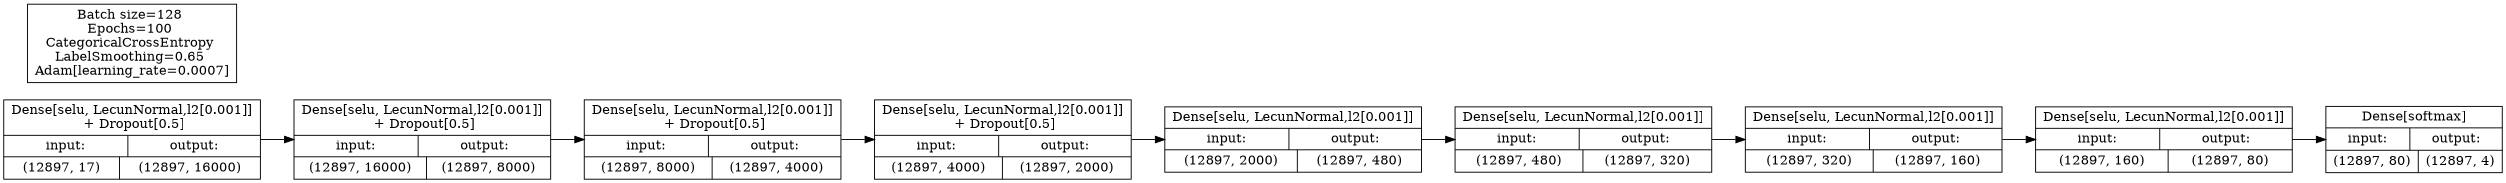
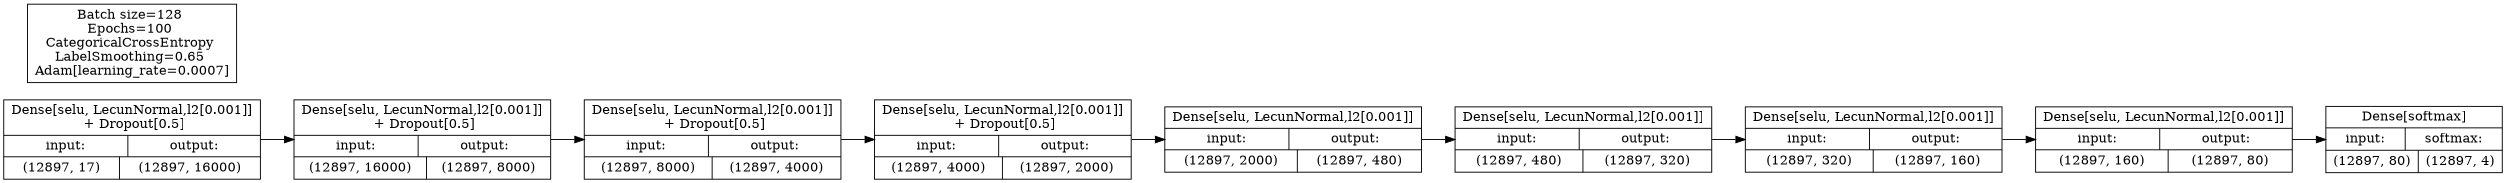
  digraph {
    rankdir=LR
    node [shape=record]
    n1 [label="Dense[selu, LecunNormal,l2[0.001]]\n + Dropout[0.5]|{input:|output:}|{{(12897, 17)}|{(12897, 16000)}}"]
    n2 [label="Dense[selu, LecunNormal,l2[0.001]]\n + Dropout[0.5]|{input:|output:}|{{(12897, 16000)}|{(12897, 8000)}}"]
    n3 [label="Dense[selu, LecunNormal,l2[0.001]]\n + Dropout[0.5]|{input:|output:}|{{(12897, 8000)}|{(12897, 4000)}}"]
    n4 [label="Dense[selu, LecunNormal,l2[0.001]]\n + Dropout[0.5]|{input:|output:}|{{(12897, 4000)}|{(12897, 2000)}}"]
    n5 [label="Dense[selu, LecunNormal,l2[0.001]]|{input:|output:}|{{(12897, 2000)}|{(12897, 480)}}"]
    n6 [label="Dense[selu, LecunNormal,l2[0.001]]|{input:|output:}|{{(12897, 480)}|{(12897, 320)}}"]
    n7 [label="Dense[selu, LecunNormal,l2[0.001]]|{input:|output:}|{{(12897, 320)}|{(12897, 160)}}"]
    n8 [label="Dense[selu, LecunNormal,l2[0.001]]|{input:|output:}|{{(12897, 160)}|{(12897, 80)}}"]
-   n9 [label="Dense[softmax]\n|{input:|output:}|{{(12897, 80)}|{(12897, 4)}}"]
+   n9 [label="Dense[softmax]\n|{input:|softmax:}|{{(12897, 80)}|{(12897, 4)}}"]
    n10 [label="Batch size=128 \nEpochs=100 \nCategoricalCrossEntropy \nLabelSmoothing=0.65 \nAdam[learning_rate=0.0007]"]
    n1 -> n2
    n2 -> n3
    n3 -> n4
    n4 -> n5
    n5 -> n6
    n6 -> n7
    n7 -> n8
    n8 -> n9
  }
